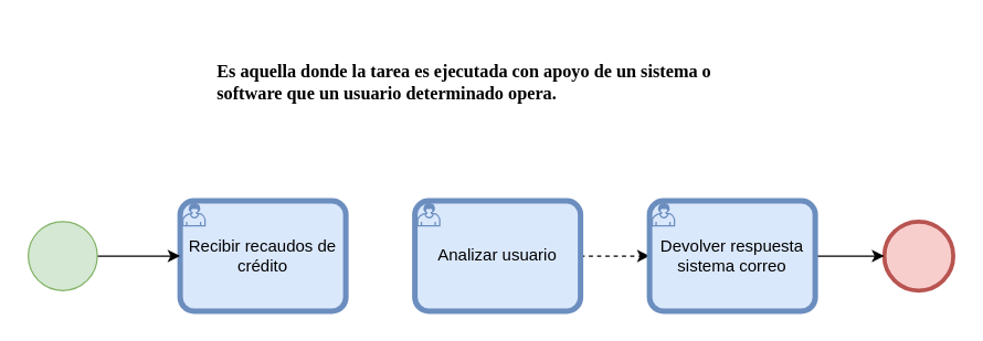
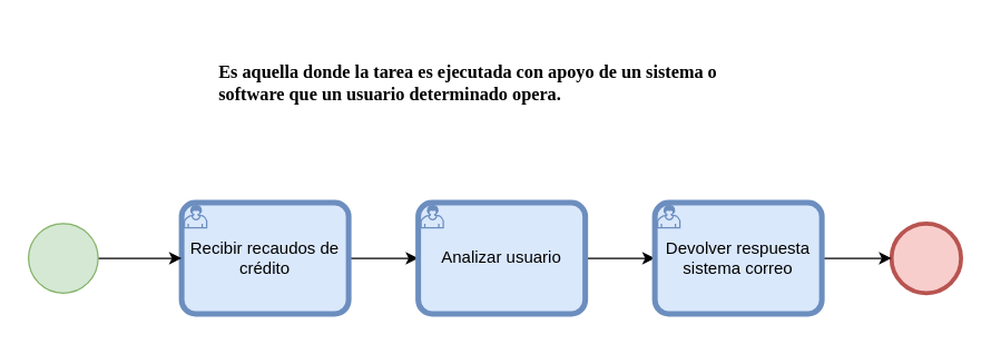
  <mxCell id="0" />
  <mxCell id="1" parent="0" />
+ <mxCell id="2" value="" style="edgeStyle=orthogonalEdgeStyle;rounded=0;orthogonalLoop=1;jettySize=auto;html=1;" edge="1" parent="1" source="3" target="8"><mxGeometry relative="1" as="geometry" /></mxCell>
  <mxCell id="3" value="Recibir recaudos de crédito" style="points=[[0.25,0,0],[0.5,0,0],[0.75,0,0],[1,0.25,0],[1,0.5,0],[1,0.75,0],[0.75,1,0],[0.5,1,0],[0.25,1,0],[0,0.75,0],[0,0.5,0],[0,0.25,0]];shape=mxgraph.bpmn.task;whiteSpace=wrap;rectStyle=rounded;size=10;html=1;bpmnShapeType=call;taskMarker=user;fillColor=#dae8fc;strokeColor=#6c8ebf;" vertex="1" parent="1"><mxGeometry x="130" y="145" width="120" height="80" as="geometry" /></mxCell>
  <mxCell id="4" value="" style="edgeStyle=orthogonalEdgeStyle;rounded=0;orthogonalLoop=1;jettySize=auto;html=1;" edge="1" parent="1" source="5" target="3"><mxGeometry relative="1" as="geometry" /></mxCell>
  <mxCell id="5" value="" style="points=[[0.145,0.145,0],[0.5,0,0],[0.855,0.145,0],[1,0.5,0],[0.855,0.855,0],[0.5,1,0],[0.145,0.855,0],[0,0.5,0]];shape=mxgraph.bpmn.event;html=1;verticalLabelPosition=bottom;labelBackgroundColor=#ffffff;verticalAlign=top;align=center;perimeter=ellipsePerimeter;outlineConnect=0;aspect=fixed;outline=standard;symbol=general;fillColor=#d5e8d4;strokeColor=#82b366;" vertex="1" parent="1"><mxGeometry x="20" y="160" width="50" height="50" as="geometry" /></mxCell>
  <mxCell id="6" value="" style="points=[[0.145,0.145,0],[0.5,0,0],[0.855,0.145,0],[1,0.5,0],[0.855,0.855,0],[0.5,1,0],[0.145,0.855,0],[0,0.5,0]];shape=mxgraph.bpmn.event;html=1;verticalLabelPosition=bottom;labelBackgroundColor=#ffffff;verticalAlign=top;align=center;perimeter=ellipsePerimeter;outlineConnect=0;aspect=fixed;outline=end;symbol=terminate2;fillColor=#f8cecc;strokeColor=#b85450;" vertex="1" parent="1"><mxGeometry x="640" y="160" width="50" height="50" as="geometry" /></mxCell>
- <mxCell id="7" value="" style="edgeStyle=orthogonalEdgeStyle;rounded=0;orthogonalLoop=1;jettySize=auto;html=1;dashed=1;" edge="1" parent="1" source="8" target="10"><mxGeometry relative="1" as="geometry" /></mxCell>
+ <mxCell id="7" value="" style="edgeStyle=orthogonalEdgeStyle;rounded=0;orthogonalLoop=1;jettySize=auto;html=1;" edge="1" parent="1" source="8" target="10"><mxGeometry relative="1" as="geometry" /></mxCell>
  <mxCell id="8" value="Analizar usuario" style="points=[[0.25,0,0],[0.5,0,0],[0.75,0,0],[1,0.25,0],[1,0.5,0],[1,0.75,0],[0.75,1,0],[0.5,1,0],[0.25,1,0],[0,0.75,0],[0,0.5,0],[0,0.25,0]];shape=mxgraph.bpmn.task;whiteSpace=wrap;rectStyle=rounded;size=10;html=1;bpmnShapeType=call;taskMarker=user;fillColor=#dae8fc;strokeColor=#6c8ebf;" vertex="1" parent="1"><mxGeometry x="300" y="145" width="120" height="80" as="geometry" /></mxCell>
  <mxCell id="9" value="" style="edgeStyle=orthogonalEdgeStyle;rounded=0;orthogonalLoop=1;jettySize=auto;html=1;" edge="1" parent="1" source="10" target="6"><mxGeometry relative="1" as="geometry" /></mxCell>
  <mxCell id="10" value="Devolver respuesta sistema correo" style="points=[[0.25,0,0],[0.5,0,0],[0.75,0,0],[1,0.25,0],[1,0.5,0],[1,0.75,0],[0.75,1,0],[0.5,1,0],[0.25,1,0],[0,0.75,0],[0,0.5,0],[0,0.25,0]];shape=mxgraph.bpmn.task;whiteSpace=wrap;rectStyle=rounded;size=10;html=1;bpmnShapeType=call;taskMarker=user;fillColor=#dae8fc;strokeColor=#6c8ebf;" vertex="1" parent="1"><mxGeometry x="470" y="145" width="120" height="80" as="geometry" /></mxCell>
  <mxCell id="11" value="&lt;h4 style=&quot;font-size: 13px;&quot;&gt;&lt;font style=&quot;font-size: 13px;&quot; face=&quot;Georgia&quot;&gt;Es aquella donde la tarea es ejecutada con apoyo de un sistema o&lt;br&gt;software que un usuario determinado opera.&lt;/font&gt;&lt;/h4&gt;" style="text;whiteSpace=wrap;html=1;" vertex="1" parent="1"><mxGeometry x="155" y="20" width="435" height="60" as="geometry" /></mxCell>
